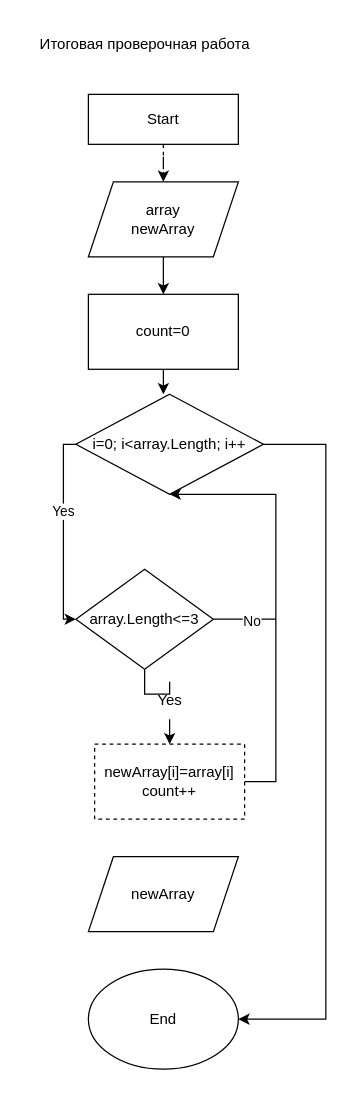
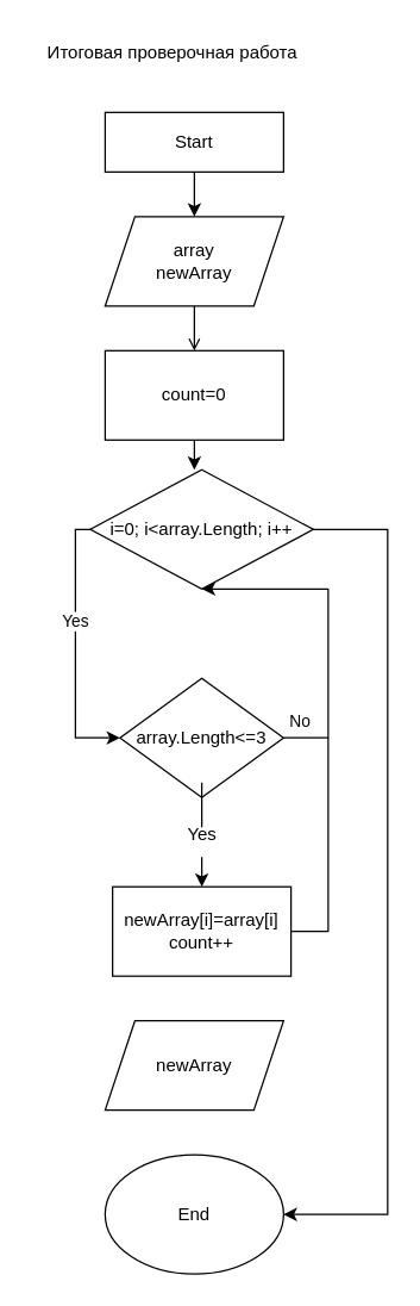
  <mxCell id="0" />
  <mxCell id="1" parent="0" />
  <mxCell id="2" value="Итоговая проверочная работа" style="text;html=1;align=center;verticalAlign=middle;resizable=0;points=[];autosize=1;strokeColor=none;fillColor=none;" parent="1" vertex="1"><mxGeometry x="20" y="20" width="190" height="30" as="geometry" /></mxCell>
- <mxCell id="3" value="" style="edgeStyle=orthogonalEdgeStyle;rounded=0;orthogonalLoop=1;jettySize=auto;html=1;dashed=1;" parent="1" source="4" target="6" edge="1"><mxGeometry relative="1" as="geometry" /></mxCell>
+ <mxCell id="3" value="" style="edgeStyle=orthogonalEdgeStyle;rounded=0;orthogonalLoop=1;jettySize=auto;html=1;" parent="1" source="4" target="6" edge="1"><mxGeometry relative="1" as="geometry" /></mxCell>
  <mxCell id="4" value="Start" style="whiteSpace=wrap;html=1;rounded=0;" parent="1" vertex="1"><mxGeometry x="70" y="75" width="120" height="40" as="geometry" /></mxCell>
- <mxCell id="5" value="" style="edgeStyle=orthogonalEdgeStyle;rounded=0;orthogonalLoop=1;jettySize=auto;html=1;" parent="1" source="6" target="8" edge="1"><mxGeometry relative="1" as="geometry" /></mxCell>
+ <mxCell id="5" value="" style="edgeStyle=orthogonalEdgeStyle;rounded=0;orthogonalLoop=1;jettySize=auto;html=1;endArrow=open;" parent="1" source="6" target="8" edge="1"><mxGeometry relative="1" as="geometry" /></mxCell>
  <mxCell id="6" value="array&lt;br&gt;newArray" style="shape=parallelogram;perimeter=parallelogramPerimeter;whiteSpace=wrap;html=1;fixedSize=1;" parent="1" vertex="1"><mxGeometry x="70" y="145" width="120" height="60" as="geometry" /></mxCell>
  <mxCell id="7" value="" style="edgeStyle=orthogonalEdgeStyle;rounded=0;orthogonalLoop=1;jettySize=auto;html=1;" parent="1" source="8" edge="1"><mxGeometry relative="1" as="geometry"><mxPoint x="130" y="315" as="targetPoint" /></mxGeometry></mxCell>
  <mxCell id="8" value="count=0" style="rounded=0;whiteSpace=wrap;html=1;" parent="1" vertex="1"><mxGeometry x="70" y="235" width="120" height="60" as="geometry" /></mxCell>
  <mxCell id="9" value="" style="edgeStyle=orthogonalEdgeStyle;rounded=0;orthogonalLoop=1;jettySize=auto;html=1;startArrow=none;" parent="1" source="15" target="13" edge="1"><mxGeometry relative="1" as="geometry"><Array as="points"><mxPoint x="135" y="565" /><mxPoint x="135" y="565" /></Array></mxGeometry></mxCell>
- <mxCell id="10" value="array.Length&amp;lt;=3" style="rhombus;whiteSpace=wrap;html=1;" parent="1" vertex="1"><mxGeometry x="60" y="455" width="110" height="80" as="geometry" /></mxCell>
+ <mxCell id="10" value="array.Length&amp;lt;=3" style="rhombus;whiteSpace=wrap;html=1;" parent="1" vertex="1"><mxGeometry x="80" y="455" width="110" height="80" as="geometry" /></mxCell>
  <mxCell id="11" value="" style="endArrow=classic;html=1;rounded=0;exitX=0;exitY=0.5;exitDx=0;exitDy=0;entryX=0;entryY=0.5;entryDx=0;entryDy=0;" parent="1" target="10" edge="1"><mxGeometry width="50" height="50" relative="1" as="geometry"><mxPoint x="70" y="355" as="sourcePoint" /><mxPoint x="260" y="415" as="targetPoint" /><Array as="points"><mxPoint x="50" y="355" /><mxPoint x="50" y="435" /><mxPoint x="50" y="495" /></Array></mxGeometry></mxCell>
  <mxCell id="12" value="Yes" style="edgeLabel;html=1;align=center;verticalAlign=middle;resizable=0;points=[];" parent="11" vertex="1" connectable="0"><mxGeometry x="-0.146" y="-1" relative="1" as="geometry"><mxPoint as="offset" /></mxGeometry></mxCell>
- <mxCell id="13" value="newArray[i]=array[i]&lt;br&gt;count++" style="rounded=0;whiteSpace=wrap;html=1;dashed=1;" parent="1" vertex="1"><mxGeometry x="75" y="595" width="120" height="60" as="geometry" /></mxCell>
+ <mxCell id="13" value="newArray[i]=array[i]&lt;br&gt;count++" style="rounded=0;whiteSpace=wrap;html=1;" parent="1" vertex="1"><mxGeometry x="75" y="595" width="120" height="60" as="geometry" /></mxCell>
  <mxCell id="14" value="" style="edgeStyle=orthogonalEdgeStyle;rounded=0;orthogonalLoop=1;jettySize=auto;html=1;endArrow=none;" parent="1" source="10" target="15" edge="1"><mxGeometry relative="1" as="geometry"><mxPoint x="135" y="535" as="sourcePoint" /><mxPoint x="135" y="595" as="targetPoint" /><Array as="points" /></mxGeometry></mxCell>
  <mxCell id="15" value="Yes" style="text;html=1;align=center;verticalAlign=middle;resizable=0;points=[];autosize=1;strokeColor=none;fillColor=none;" parent="1" vertex="1"><mxGeometry x="115" y="545" width="40" height="30" as="geometry" /></mxCell>
  <mxCell id="16" value="" style="endArrow=classic;html=1;rounded=0;exitX=1;exitY=0.5;exitDx=0;exitDy=0;entryX=0.5;entryY=1;entryDx=0;entryDy=0;" parent="1" source="10" target="22" edge="1"><mxGeometry width="50" height="50" relative="1" as="geometry"><mxPoint x="210" y="455" as="sourcePoint" /><mxPoint x="160" y="395" as="targetPoint" /><Array as="points"><mxPoint x="220" y="495" /><mxPoint x="220" y="395" /></Array></mxGeometry></mxCell>
  <mxCell id="17" value="No" style="edgeLabel;html=1;align=center;verticalAlign=middle;resizable=0;points=[];" parent="16" vertex="1" connectable="0"><mxGeometry x="-0.348" relative="1" as="geometry"><mxPoint x="-20" y="28" as="offset" /></mxGeometry></mxCell>
  <mxCell id="18" value="" style="endArrow=none;html=1;rounded=0;exitX=1;exitY=0.5;exitDx=0;exitDy=0;" parent="1" source="13" edge="1"><mxGeometry width="50" height="50" relative="1" as="geometry"><mxPoint x="210" y="455" as="sourcePoint" /><mxPoint x="220" y="495" as="targetPoint" /><Array as="points"><mxPoint x="220" y="625" /></Array></mxGeometry></mxCell>
  <mxCell id="19" value="newArray" style="shape=parallelogram;perimeter=parallelogramPerimeter;whiteSpace=wrap;html=1;fixedSize=1;" parent="1" vertex="1"><mxGeometry x="70" y="685" width="120" height="60" as="geometry" /></mxCell>
  <mxCell id="20" value="End" style="ellipse;whiteSpace=wrap;html=1;" parent="1" vertex="1"><mxGeometry x="70" y="775" width="120" height="80" as="geometry" /></mxCell>
  <mxCell id="21" value="" style="endArrow=classic;html=1;rounded=0;exitX=1;exitY=0.5;exitDx=0;exitDy=0;entryX=1;entryY=0.5;entryDx=0;entryDy=0;" parent="1" target="20" edge="1"><mxGeometry width="50" height="50" relative="1" as="geometry"><mxPoint x="190" y="355" as="sourcePoint" /><mxPoint x="260" y="615" as="targetPoint" /><Array as="points"><mxPoint x="260" y="355" /><mxPoint x="260" y="815" /></Array></mxGeometry></mxCell>
  <mxCell id="22" value="i=0; i&amp;lt;array.Length; i++" style="rhombus;whiteSpace=wrap;html=1;" parent="1" vertex="1"><mxGeometry x="60" y="315" width="150" height="80" as="geometry" /></mxCell>
